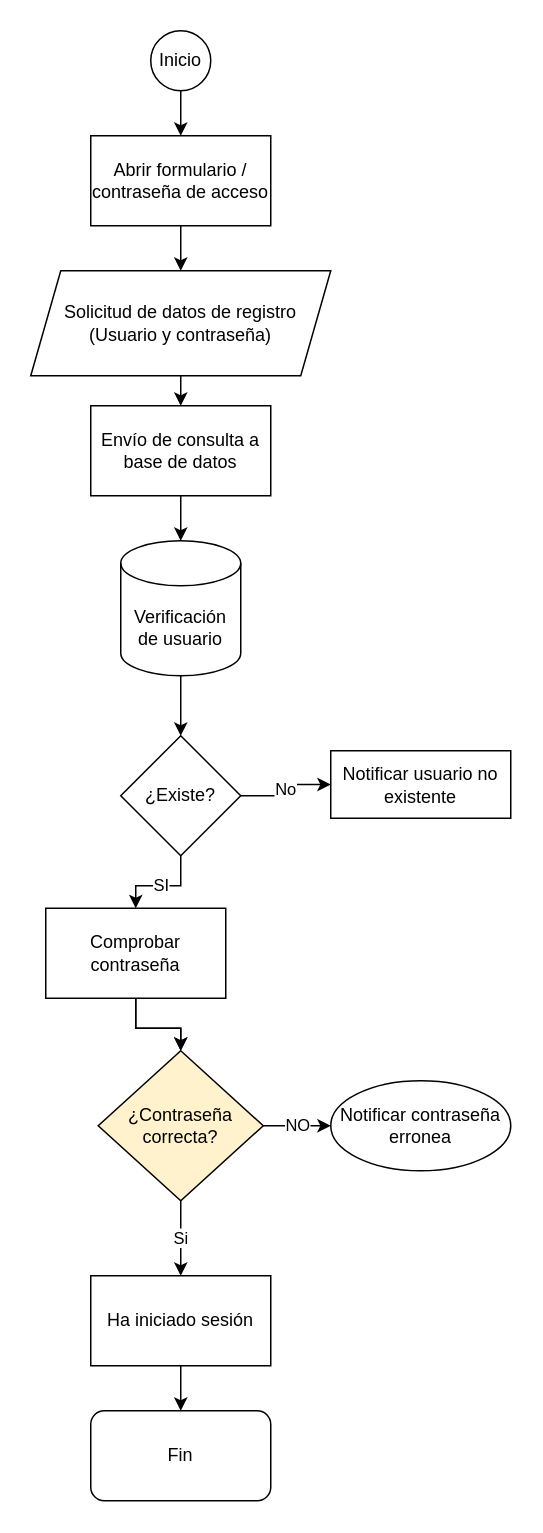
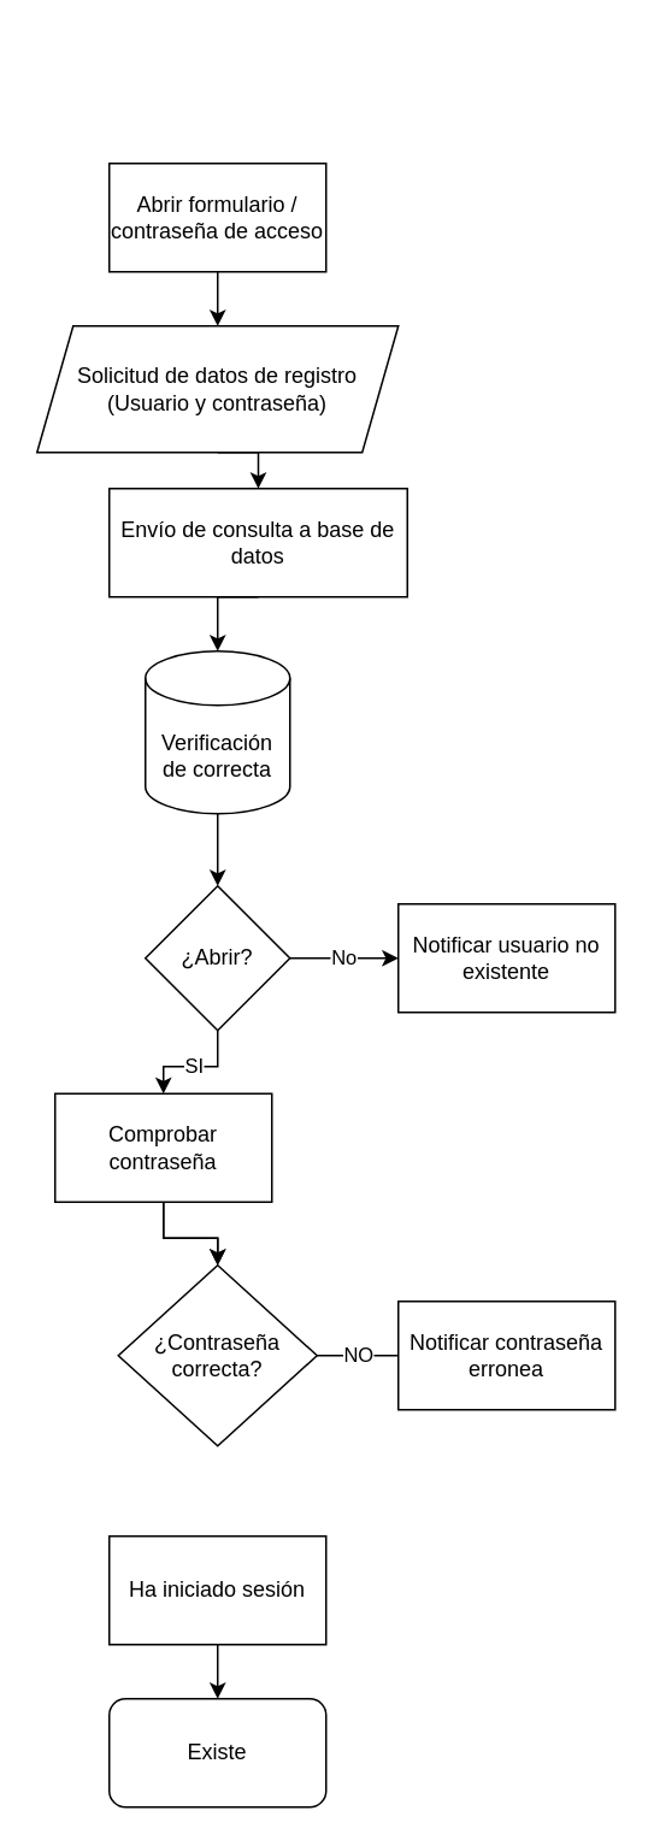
  <mxCell id="0" />
  <mxCell id="1" parent="0" />
  <mxCell id="2" style="edgeStyle=orthogonalEdgeStyle;rounded=0;orthogonalLoop=1;jettySize=auto;html=1;exitX=0.5;exitY=1;exitDx=0;exitDy=0;entryX=0.5;entryY=0;entryDx=0;entryDy=0;" edge="1" parent="1" source="3" target="13"><mxGeometry relative="1" as="geometry" /></mxCell>
  <mxCell id="3" value="Abrir formulario / contraseña de acceso" style="rounded=0;whiteSpace=wrap;html=1;" vertex="1" parent="1"><mxGeometry x="60" y="90" width="120" height="60" as="geometry" /></mxCell>
  <mxCell id="4" style="edgeStyle=orthogonalEdgeStyle;rounded=0;orthogonalLoop=1;jettySize=auto;html=1;exitX=0.5;exitY=1;exitDx=0;exitDy=0;entryX=0.5;entryY=0;entryDx=0;entryDy=0;" edge="1" parent="1" source="6" target="21"><mxGeometry relative="1" as="geometry" /></mxCell>
  <mxCell id="5" value="" style="edgeStyle=orthogonalEdgeStyle;rounded=0;orthogonalLoop=1;jettySize=auto;html=1;" edge="1" parent="1" source="6" target="21"><mxGeometry relative="1" as="geometry" /></mxCell>
  <mxCell id="6" value="Comprobar contraseña" style="rounded=0;whiteSpace=wrap;html=1;" vertex="1" parent="1"><mxGeometry x="30" y="605" width="120" height="60" as="geometry" /></mxCell>
  <mxCell id="7" value="SI" style="edgeStyle=orthogonalEdgeStyle;rounded=0;orthogonalLoop=1;jettySize=auto;html=1;exitX=0.5;exitY=1;exitDx=0;exitDy=0;entryX=0.5;entryY=0;entryDx=0;entryDy=0;" edge="1" parent="1" source="9" target="6"><mxGeometry relative="1" as="geometry" /></mxCell>
  <mxCell id="8" value="No" style="edgeStyle=orthogonalEdgeStyle;rounded=0;orthogonalLoop=1;jettySize=auto;html=1;exitX=1;exitY=0.5;exitDx=0;exitDy=0;" edge="1" parent="1" source="9" target="14"><mxGeometry relative="1" as="geometry" /></mxCell>
- <mxCell id="9" value="¿Existe?" style="rhombus;whiteSpace=wrap;html=1;" vertex="1" parent="1"><mxGeometry x="80" y="490" width="80" height="80" as="geometry" /></mxCell>
- <mxCell id="10" style="edgeStyle=orthogonalEdgeStyle;rounded=0;orthogonalLoop=1;jettySize=auto;html=1;exitX=0.5;exitY=1;exitDx=0;exitDy=0;entryX=0.5;entryY=0;entryDx=0;entryDy=0;" edge="1" parent="1" source="11" target="3"><mxGeometry relative="1" as="geometry" /></mxCell>
- <mxCell id="11" value="Inicio" style="ellipse;whiteSpace=wrap;html=1;aspect=fixed;" vertex="1" parent="1"><mxGeometry x="100" y="20" width="40" height="40" as="geometry" /></mxCell>
+ <mxCell id="9" value="¿Abrir?" style="rhombus;whiteSpace=wrap;html=1;" vertex="1" parent="1"><mxGeometry x="80" y="490" width="80" height="80" as="geometry" /></mxCell>
  <mxCell id="12" style="edgeStyle=orthogonalEdgeStyle;rounded=0;orthogonalLoop=1;jettySize=auto;html=1;exitX=0.5;exitY=1;exitDx=0;exitDy=0;entryX=0.5;entryY=0;entryDx=0;entryDy=0;" edge="1" parent="1" source="13" target="18"><mxGeometry relative="1" as="geometry" /></mxCell>
  <mxCell id="13" value="Solicitud de datos de registro (Usuario y contraseña)" style="shape=parallelogram;perimeter=parallelogramPerimeter;whiteSpace=wrap;html=1;fixedSize=1;" vertex="1" parent="1"><mxGeometry x="20" y="180" width="200" height="70" as="geometry" /></mxCell>
- <mxCell id="14" value="Notificar usuario no existente" style="rounded=0;whiteSpace=wrap;html=1;" vertex="1" parent="1"><mxGeometry x="220" y="500" width="120" height="45" as="geometry" /></mxCell>
+ <mxCell id="14" value="Notificar usuario no existente" style="rounded=0;whiteSpace=wrap;html=1;" vertex="1" parent="1"><mxGeometry x="220" y="500" width="120" height="60" as="geometry" /></mxCell>
  <mxCell id="15" style="edgeStyle=orthogonalEdgeStyle;rounded=0;orthogonalLoop=1;jettySize=auto;html=1;exitX=0.5;exitY=1;exitDx=0;exitDy=0;exitPerimeter=0;entryX=0.5;entryY=0;entryDx=0;entryDy=0;" edge="1" parent="1" source="16" target="9"><mxGeometry relative="1" as="geometry" /></mxCell>
- <mxCell id="16" value="Verificación de usuario" style="shape=cylinder3;whiteSpace=wrap;html=1;boundedLbl=1;backgroundOutline=1;size=15;" vertex="1" parent="1"><mxGeometry x="80" y="360" width="80" height="90" as="geometry" /></mxCell>
+ <mxCell id="16" value="Verificación de correcta" style="shape=cylinder3;whiteSpace=wrap;html=1;boundedLbl=1;backgroundOutline=1;size=15;" vertex="1" parent="1"><mxGeometry x="80" y="360" width="80" height="90" as="geometry" /></mxCell>
  <mxCell id="17" style="edgeStyle=orthogonalEdgeStyle;rounded=0;orthogonalLoop=1;jettySize=auto;html=1;exitX=0.5;exitY=1;exitDx=0;exitDy=0;entryX=0.5;entryY=0;entryDx=0;entryDy=0;entryPerimeter=0;" edge="1" parent="1" source="18" target="16"><mxGeometry relative="1" as="geometry" /></mxCell>
- <mxCell id="18" value="Envío de consulta a base de datos" style="rounded=0;whiteSpace=wrap;html=1;" vertex="1" parent="1"><mxGeometry x="60" y="270" width="120" height="60" as="geometry" /></mxCell>
- <mxCell id="19" value="NO" style="edgeStyle=orthogonalEdgeStyle;rounded=0;orthogonalLoop=1;jettySize=auto;html=1;exitX=1;exitY=0.5;exitDx=0;exitDy=0;entryX=0;entryY=0.5;entryDx=0;entryDy=0;" edge="1" parent="1" source="21" target="22"><mxGeometry relative="1" as="geometry" /></mxCell>
- <mxCell id="20" value="Si" style="edgeStyle=orthogonalEdgeStyle;rounded=0;orthogonalLoop=1;jettySize=auto;html=1;exitX=0.5;exitY=1;exitDx=0;exitDy=0;entryX=0.5;entryY=0;entryDx=0;entryDy=0;" edge="1" parent="1" source="21" target="24"><mxGeometry relative="1" as="geometry" /></mxCell>
- <mxCell id="21" value="¿Contraseña correcta?" style="rhombus;whiteSpace=wrap;html=1;fillColor=#fff2cc;" vertex="1" parent="1"><mxGeometry x="65" y="700" width="110" height="100" as="geometry" /></mxCell>
- <mxCell id="22" value="Notificar contraseña erronea" style="ellipse;whiteSpace=wrap;html=1;" vertex="1" parent="1"><mxGeometry x="220" y="720" width="120" height="60" as="geometry" /></mxCell>
+ <mxCell id="18" value="Envío de consulta a base de datos" style="rounded=0;whiteSpace=wrap;html=1;" vertex="1" parent="1"><mxGeometry x="60" y="270" width="165" height="60" as="geometry" /></mxCell>
+ <mxCell id="19" value="NO" style="edgeStyle=orthogonalEdgeStyle;rounded=0;orthogonalLoop=1;jettySize=auto;html=1;exitX=1;exitY=0.5;exitDx=0;exitDy=0;entryX=0;entryY=0.5;entryDx=0;entryDy=0;endArrow=none;" edge="1" parent="1" source="21" target="22"><mxGeometry relative="1" as="geometry" /></mxCell>
+ <mxCell id="21" value="¿Contraseña correcta?" style="rhombus;whiteSpace=wrap;html=1;" vertex="1" parent="1"><mxGeometry x="65" y="700" width="110" height="100" as="geometry" /></mxCell>
+ <mxCell id="22" value="Notificar contraseña erronea" style="rounded=0;whiteSpace=wrap;html=1;" vertex="1" parent="1"><mxGeometry x="220" y="720" width="120" height="60" as="geometry" /></mxCell>
  <mxCell id="23" value="" style="edgeStyle=orthogonalEdgeStyle;rounded=0;orthogonalLoop=1;jettySize=auto;html=1;" edge="1" parent="1" source="24"><mxGeometry relative="1" as="geometry"><mxPoint x="120" y="940" as="targetPoint" /></mxGeometry></mxCell>
  <mxCell id="24" value="Ha iniciado sesión" style="rounded=0;whiteSpace=wrap;html=1;" vertex="1" parent="1"><mxGeometry x="60" y="850" width="120" height="60" as="geometry" /></mxCell>
- <mxCell id="25" value="Fin" style="rounded=1;whiteSpace=wrap;html=1;" vertex="1" parent="1"><mxGeometry x="60" y="940" width="120" height="60" as="geometry" /></mxCell>
+ <mxCell id="25" value="Existe" style="rounded=1;whiteSpace=wrap;html=1;" vertex="1" parent="1"><mxGeometry x="60" y="940" width="120" height="60" as="geometry" /></mxCell>
